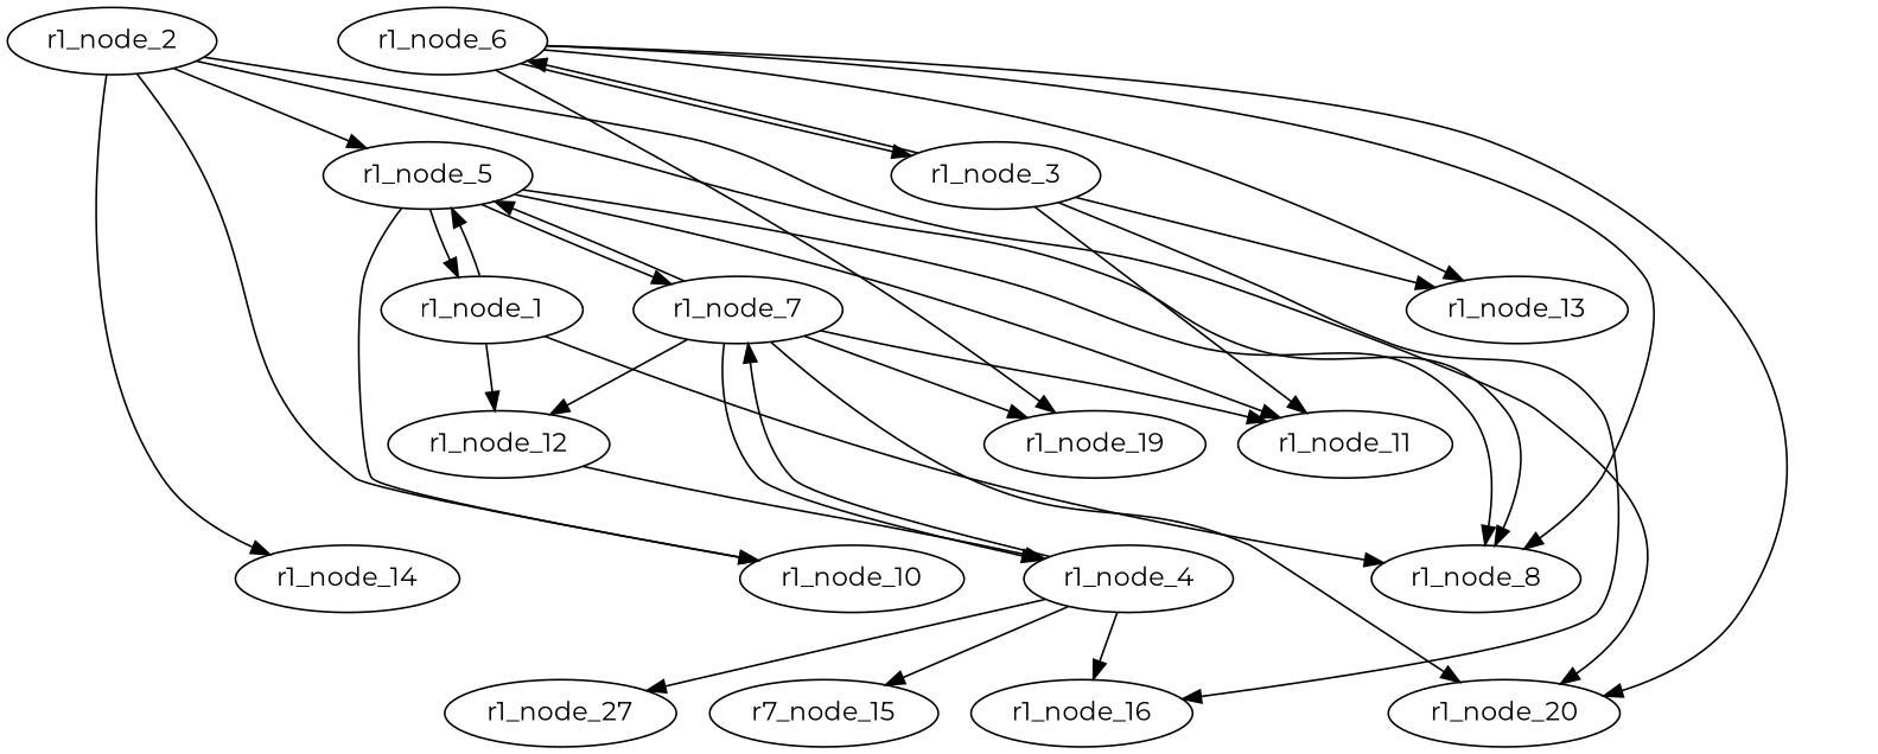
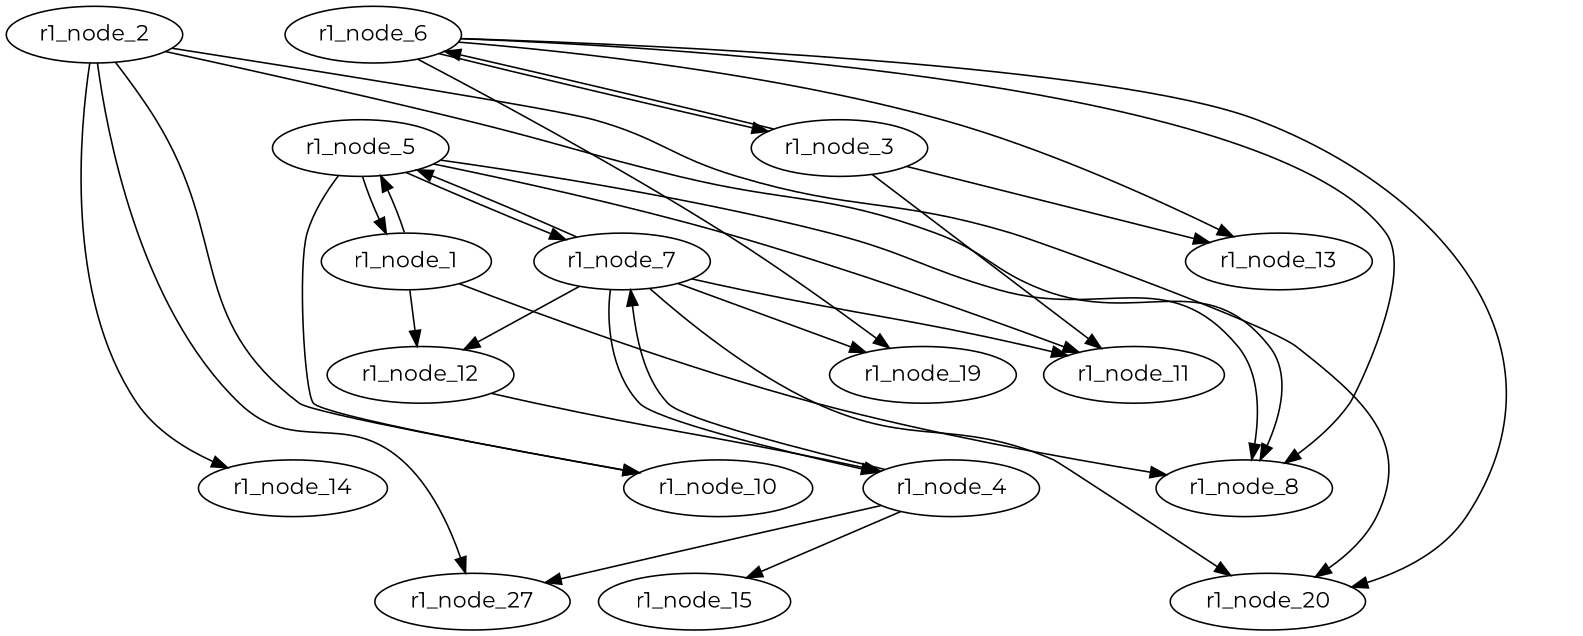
  strict digraph {
    fontname=Montserrat
    node [fontname=Montserrat weight=0]
    edge [fontname=Montserrat weight=0]
    r1_node_2
    r1_node_10
    r1_node_14
    n4 [label=r1_node_27]
    r1_node_20
    r1_node_8
    r1_node_3
    r1_node_6
    r1_node_11
-   r1_node_16
    r1_node_13
    r1_node_19
    r1_node_12
    r1_node_4
    r1_node_7
    r1_node_5
    r1_node_1
-   r1_node_15 [label=r7_node_15]
+   r1_node_15
    r1_node_2 -> r1_node_10
    r1_node_2 -> r1_node_14
-   r1_node_2 -> r1_node_5
+   r1_node_2 -> n4
    r1_node_2 -> r1_node_20
    r1_node_2 -> r1_node_8
    r1_node_3 -> r1_node_6
    r1_node_3 -> r1_node_11
-   r1_node_3 -> r1_node_16
    r1_node_3 -> r1_node_13
    r1_node_6 -> r1_node_20
    r1_node_6 -> r1_node_8
    r1_node_6 -> r1_node_3
    r1_node_6 -> r1_node_13
    r1_node_6 -> r1_node_19
    r1_node_12 -> r1_node_4
    r1_node_4 -> n4
-   r1_node_4 -> r1_node_16
    r1_node_4 -> r1_node_7
    r1_node_4 -> r1_node_15
    r1_node_7 -> r1_node_20
    r1_node_7 -> r1_node_11
    r1_node_7 -> r1_node_19
    r1_node_7 -> r1_node_12
    r1_node_7 -> r1_node_4
    r1_node_7 -> r1_node_5
    r1_node_5 -> r1_node_10
    r1_node_5 -> r1_node_8
    r1_node_5 -> r1_node_11
    r1_node_5 -> r1_node_7
    r1_node_5 -> r1_node_1
    r1_node_1 -> r1_node_8
    r1_node_1 -> r1_node_12
    r1_node_1 -> r1_node_5
  }
